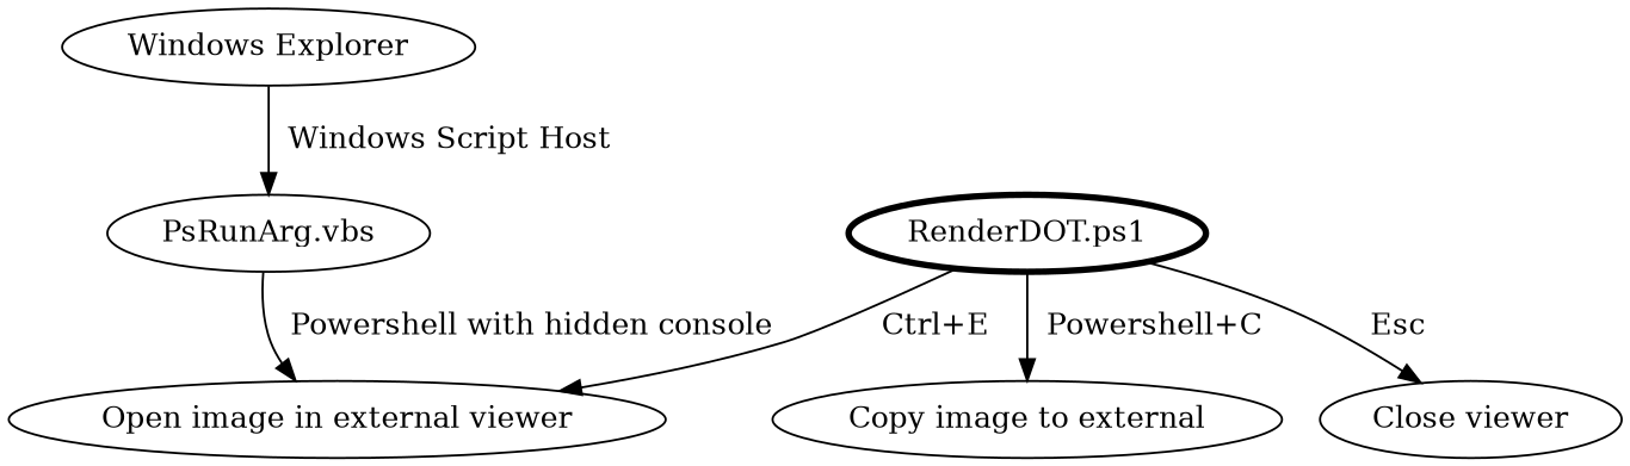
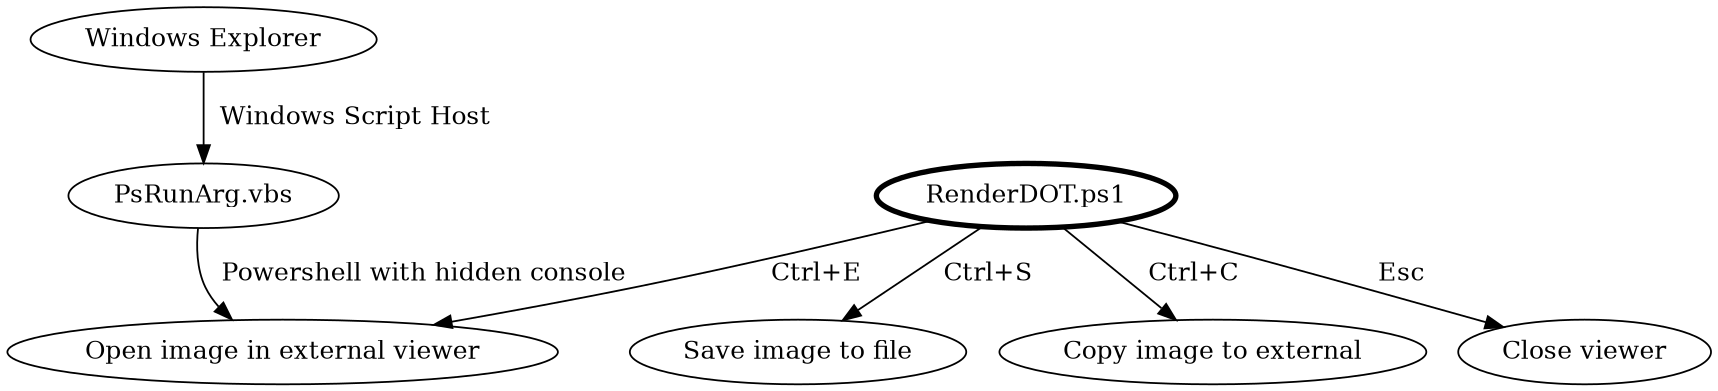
  digraph {
    "Windows Explorer"
    "PsRunArg.vbs"
    "Open image in external viewer"
    "RenderDOT.ps1" [penwidth=3]
+   "Save image to file"
    n6 [label="Copy image to external"]
    "Close viewer"
    "Windows Explorer" -> "PsRunArg.vbs" [label="  Windows Script Host  "]
    "PsRunArg.vbs" -> "Open image in external viewer" [label="  Powershell with hidden console "]
    "RenderDOT.ps1" -> "Open image in external viewer" [label="  Ctrl+E  "]
-   "RenderDOT.ps1" -> n6 [label="  Powershell+C  "]
+   "RenderDOT.ps1" -> "Save image to file" [label="  Ctrl+S  "]
+   "RenderDOT.ps1" -> n6 [label="  Ctrl+C  "]
    "RenderDOT.ps1" -> "Close viewer" [label="  Esc  "]
  }
